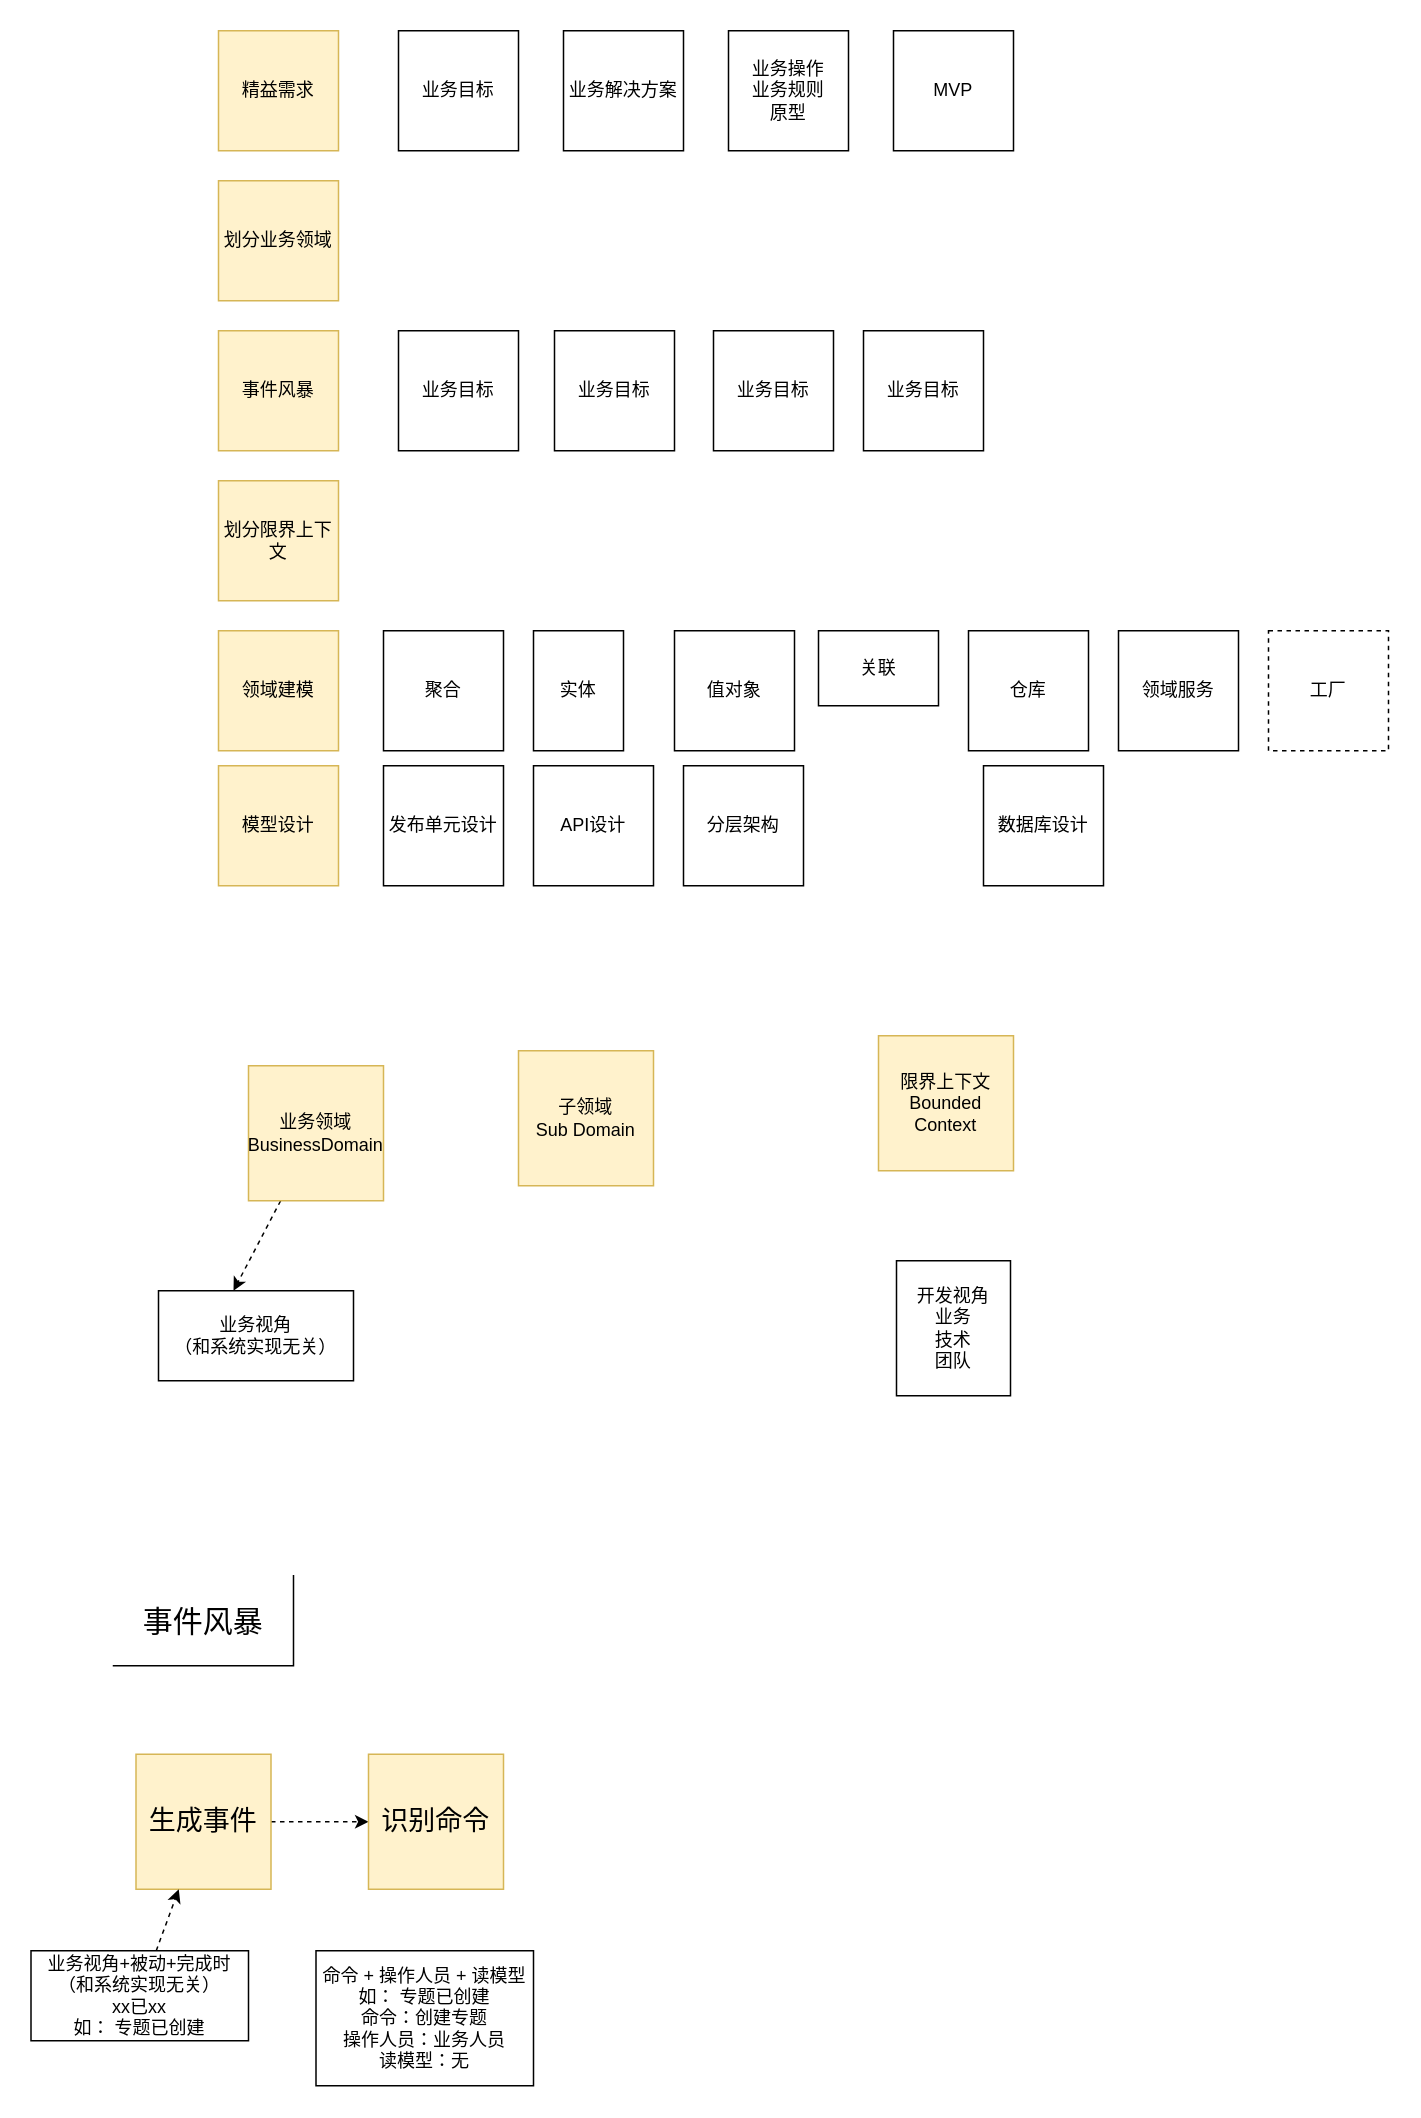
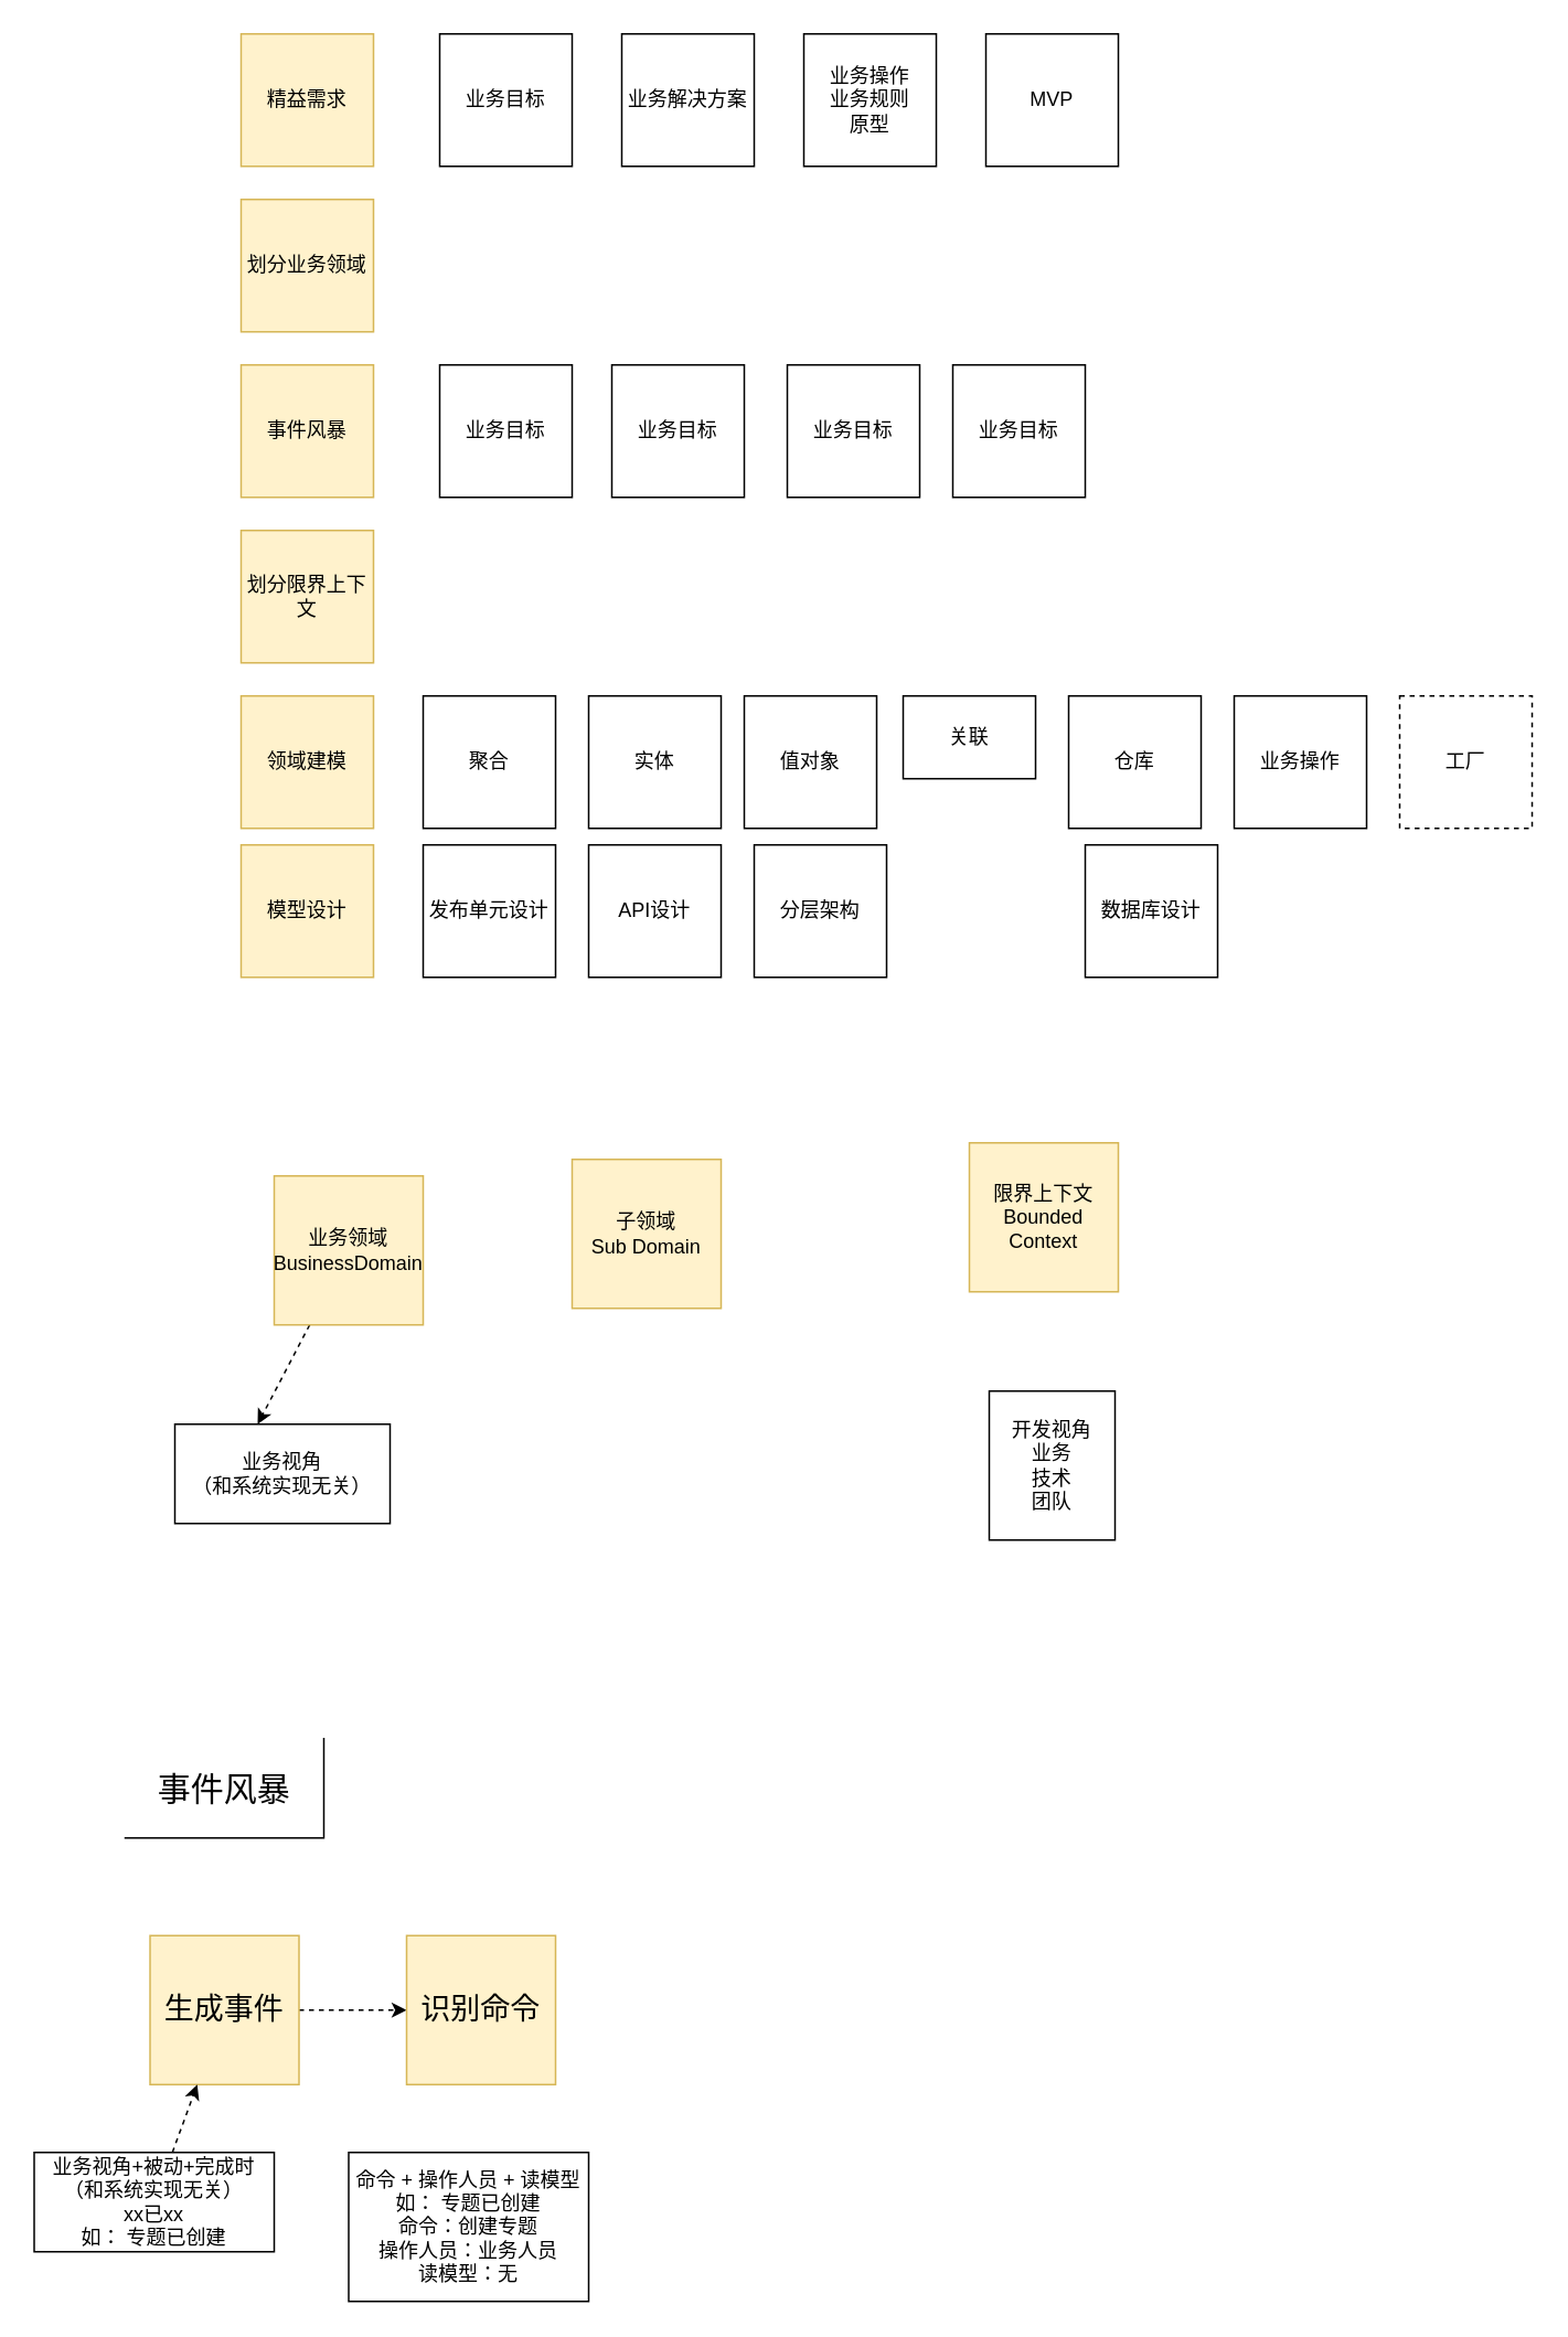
  <mxCell id="0" />
  <mxCell id="1" parent="0" />
  <mxCell id="2" value="精益需求&lt;br&gt;" style="whiteSpace=wrap;html=1;aspect=fixed;fillColor=#fff2cc;strokeColor=#d6b656;" parent="1" vertex="1"><mxGeometry x="145" y="20" width="80" height="80" as="geometry" /></mxCell>
  <mxCell id="3" value="业务目标&lt;br&gt;" style="whiteSpace=wrap;html=1;aspect=fixed;" parent="1" vertex="1"><mxGeometry x="265" y="20" width="80" height="80" as="geometry" /></mxCell>
  <mxCell id="4" value="业务解决方案&lt;br&gt;" style="whiteSpace=wrap;html=1;aspect=fixed;" parent="1" vertex="1"><mxGeometry x="375" y="20" width="80" height="80" as="geometry" /></mxCell>
  <mxCell id="5" value="MVP" style="whiteSpace=wrap;html=1;aspect=fixed;" parent="1" vertex="1"><mxGeometry x="595" y="20" width="80" height="80" as="geometry" /></mxCell>
  <mxCell id="6" value="划分业务领域" style="whiteSpace=wrap;html=1;aspect=fixed;fillColor=#fff2cc;strokeColor=#d6b656;" parent="1" vertex="1"><mxGeometry x="145" y="120" width="80" height="80" as="geometry" /></mxCell>
  <mxCell id="7" value="事件风暴" style="whiteSpace=wrap;html=1;aspect=fixed;fillColor=#fff2cc;strokeColor=#d6b656;" parent="1" vertex="1"><mxGeometry x="145" y="220" width="80" height="80" as="geometry" /></mxCell>
  <mxCell id="8" value="划分限界上下文&lt;br&gt;" style="whiteSpace=wrap;html=1;aspect=fixed;fillColor=#fff2cc;strokeColor=#d6b656;" parent="1" vertex="1"><mxGeometry x="145" y="320" width="80" height="80" as="geometry" /></mxCell>
  <mxCell id="9" value="领域建模&lt;br&gt;" style="whiteSpace=wrap;html=1;aspect=fixed;fillColor=#fff2cc;strokeColor=#d6b656;" parent="1" vertex="1"><mxGeometry x="145" y="420" width="80" height="80" as="geometry" /></mxCell>
  <mxCell id="10" value="模型设计&lt;br&gt;" style="whiteSpace=wrap;html=1;aspect=fixed;fillColor=#fff2cc;strokeColor=#d6b656;" parent="1" vertex="1"><mxGeometry x="145" y="510" width="80" height="80" as="geometry" /></mxCell>
  <mxCell id="11" value="发布单元设计" style="whiteSpace=wrap;html=1;aspect=fixed;" parent="1" vertex="1"><mxGeometry x="255" y="510" width="80" height="80" as="geometry" /></mxCell>
  <mxCell id="12" value="API设计" style="whiteSpace=wrap;html=1;aspect=fixed;" parent="1" vertex="1"><mxGeometry x="355" y="510" width="80" height="80" as="geometry" /></mxCell>
  <mxCell id="13" value="分层架构&lt;br&gt;" style="whiteSpace=wrap;html=1;aspect=fixed;" parent="1" vertex="1"><mxGeometry x="455" y="510" width="80" height="80" as="geometry" /></mxCell>
  <mxCell id="14" value="数据库设计" style="whiteSpace=wrap;html=1;aspect=fixed;" parent="1" vertex="1"><mxGeometry x="655" y="510" width="80" height="80" as="geometry" /></mxCell>
  <mxCell id="15" value="聚合" style="whiteSpace=wrap;html=1;aspect=fixed;" parent="1" vertex="1"><mxGeometry x="255" y="420" width="80" height="80" as="geometry" /></mxCell>
- <mxCell id="16" value="实体" style="whiteSpace=wrap;html=1;aspect=fixed;" parent="1" vertex="1"><mxGeometry x="355" y="420" width="60" height="80" as="geometry" /></mxCell>
+ <mxCell id="16" value="实体" style="whiteSpace=wrap;html=1;aspect=fixed;" parent="1" vertex="1"><mxGeometry x="355" y="420" width="80" height="80" as="geometry" /></mxCell>
  <mxCell id="17" value="值对象" style="whiteSpace=wrap;html=1;aspect=fixed;" parent="1" vertex="1"><mxGeometry x="449" y="420" width="80" height="80" as="geometry" /></mxCell>
  <mxCell id="18" value="关联" style="whiteSpace=wrap;html=1;aspect=fixed;" parent="1" vertex="1"><mxGeometry x="545" y="420" width="80" height="50" as="geometry" /></mxCell>
  <mxCell id="19" value="仓库" style="whiteSpace=wrap;html=1;aspect=fixed;" parent="1" vertex="1"><mxGeometry x="645" y="420" width="80" height="80" as="geometry" /></mxCell>
- <mxCell id="20" value="领域服务" style="whiteSpace=wrap;html=1;aspect=fixed;" parent="1" vertex="1"><mxGeometry x="745" y="420" width="80" height="80" as="geometry" /></mxCell>
+ <mxCell id="20" value="业务操作" style="whiteSpace=wrap;html=1;aspect=fixed;" parent="1" vertex="1"><mxGeometry x="745" y="420" width="80" height="80" as="geometry" /></mxCell>
  <mxCell id="21" value="工厂" style="whiteSpace=wrap;html=1;aspect=fixed;dashed=1;" parent="1" vertex="1"><mxGeometry x="845" y="420" width="80" height="80" as="geometry" /></mxCell>
  <mxCell id="22" value="业务操作&lt;br&gt;业务规则&lt;br&gt;原型" style="whiteSpace=wrap;html=1;aspect=fixed;" parent="1" vertex="1"><mxGeometry x="485" y="20" width="80" height="80" as="geometry" /></mxCell>
  <mxCell id="23" value="业务目标&lt;br&gt;" style="whiteSpace=wrap;html=1;aspect=fixed;" parent="1" vertex="1"><mxGeometry x="265" y="220" width="80" height="80" as="geometry" /></mxCell>
  <mxCell id="24" value="业务目标&lt;br&gt;" style="whiteSpace=wrap;html=1;aspect=fixed;" parent="1" vertex="1"><mxGeometry x="369" y="220" width="80" height="80" as="geometry" /></mxCell>
  <mxCell id="25" value="业务目标&lt;br&gt;" style="whiteSpace=wrap;html=1;aspect=fixed;" parent="1" vertex="1"><mxGeometry x="475" y="220" width="80" height="80" as="geometry" /></mxCell>
  <mxCell id="26" value="业务目标&lt;br&gt;" style="whiteSpace=wrap;html=1;aspect=fixed;" parent="1" vertex="1"><mxGeometry x="575" y="220" width="80" height="80" as="geometry" /></mxCell>
  <mxCell id="27" style="rounded=0;orthogonalLoop=1;jettySize=auto;html=1;dashed=1;" parent="1" source="28" edge="1"><mxGeometry relative="1" as="geometry"><mxPoint x="155" y="860" as="targetPoint" /></mxGeometry></mxCell>
  <mxCell id="28" value="业务领域&lt;br&gt;BusinessDomain" style="whiteSpace=wrap;html=1;aspect=fixed;fillColor=#fff2cc;strokeColor=#d6b656;" parent="1" vertex="1"><mxGeometry x="165" y="710" width="90" height="90" as="geometry" /></mxCell>
  <mxCell id="29" value="限界上下文&lt;br&gt;Bounded Context&lt;br&gt;" style="whiteSpace=wrap;html=1;aspect=fixed;fillColor=#fff2cc;strokeColor=#d6b656;" parent="1" vertex="1"><mxGeometry x="585" y="690" width="90" height="90" as="geometry" /></mxCell>
  <mxCell id="30" value="开发视角&lt;br&gt;业务&lt;br&gt;技术&lt;br&gt;团队&lt;br&gt;" style="rounded=0;whiteSpace=wrap;html=1;" parent="1" vertex="1"><mxGeometry x="597" y="840" width="76" height="90" as="geometry" /></mxCell>
  <mxCell id="31" value="业务视角&lt;br&gt;（和系统实现无关）" style="rounded=0;whiteSpace=wrap;html=1;" parent="1" vertex="1"><mxGeometry x="105" y="860" width="130" height="60" as="geometry" /></mxCell>
  <mxCell id="32" value="子领域&lt;br&gt;Sub Domain" style="whiteSpace=wrap;html=1;aspect=fixed;fillColor=#fff2cc;strokeColor=#d6b656;" parent="1" vertex="1"><mxGeometry x="345" y="700" width="90" height="90" as="geometry" /></mxCell>
  <mxCell id="33" value="" style="edgeStyle=none;rounded=0;orthogonalLoop=1;jettySize=auto;html=1;dashed=1;" edge="1" parent="1" source="34" target="36"><mxGeometry relative="1" as="geometry" /></mxCell>
  <mxCell id="34" value="&lt;font style=&quot;font-size: 18px&quot;&gt;生成事件&lt;/font&gt;" style="whiteSpace=wrap;html=1;aspect=fixed;fillColor=#fff2cc;strokeColor=#d6b656;" vertex="1" parent="1"><mxGeometry x="90" y="1169" width="90" height="90" as="geometry" /></mxCell>
  <mxCell id="35" value="&lt;font style=&quot;font-size: 20px&quot;&gt;事件风暴&lt;/font&gt;" style="shape=partialRectangle;whiteSpace=wrap;html=1;top=0;left=0;fillColor=none;" vertex="1" parent="1"><mxGeometry x="75" y="1050" width="120" height="60" as="geometry" /></mxCell>
  <mxCell id="36" value="&lt;span style=&quot;font-size: 18px&quot;&gt;识别命令&lt;/span&gt;" style="whiteSpace=wrap;html=1;aspect=fixed;fillColor=#fff2cc;strokeColor=#d6b656;" vertex="1" parent="1"><mxGeometry x="245" y="1169" width="90" height="90" as="geometry" /></mxCell>
  <mxCell id="37" value="" style="rounded=0;orthogonalLoop=1;jettySize=auto;html=1;dashed=1;" edge="1" parent="1" source="38" target="34"><mxGeometry relative="1" as="geometry" /></mxCell>
  <mxCell id="38" value="业务视角+被动+完成时&lt;br&gt;（和系统实现无关）&lt;br&gt;xx已xx&lt;br&gt;如： 专题已创建" style="rounded=0;whiteSpace=wrap;html=1;" vertex="1" parent="1"><mxGeometry x="20" y="1300" width="145" height="60" as="geometry" /></mxCell>
  <mxCell id="39" value="命令 + 操作人员 + 读模型&lt;br&gt;如： 专题已创建&lt;br&gt;命令：创建专题&lt;br&gt;操作人员：业务人员&lt;br&gt;读模型：无&lt;br&gt;" style="rounded=0;whiteSpace=wrap;html=1;" vertex="1" parent="1"><mxGeometry x="210" y="1300" width="145" height="90" as="geometry" /></mxCell>
